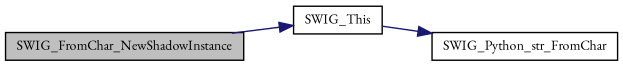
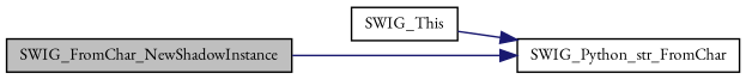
  digraph {
    fontname="EB Garamond"
    rankdir=LR
    node [color=black fillcolor=white fontname="EB Garamond" fontsize=10 shape=record style=filled]
    edge [color=midnightblue fontname="EB Garamond" fontsize=10 labelfontname=Helvetica labelfontsize=10 style=solid]
    n1 [fillcolor=grey75 fontcolor=black height=0.2 label=SWIG_FromChar_NewShadowInstance width=0.4]
    n2 [height=0.2 label=SWIG_This width=0.4]
    n3 [height=0.2 label=SWIG_Python_str_FromChar width=0.4]
-   n1 -> n2
+   n1 -> n3
    n2 -> n3
  }
